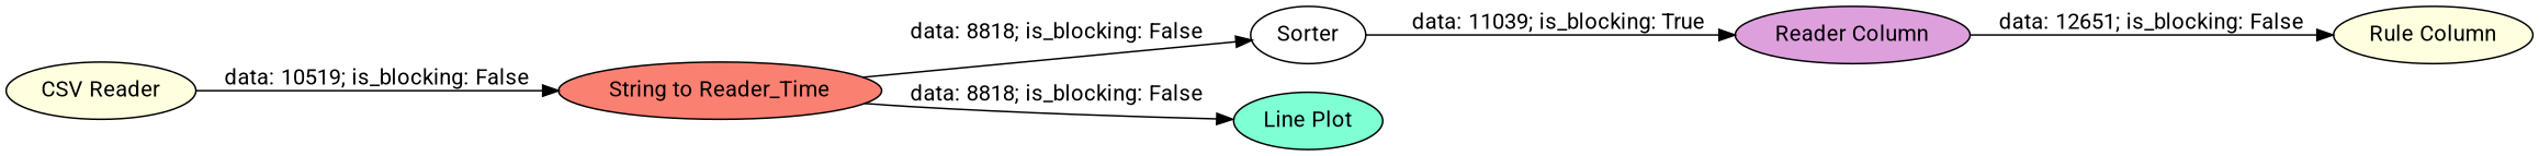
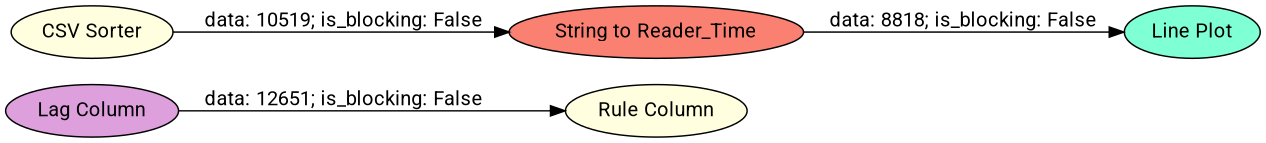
  digraph {
    fontname=Roboto
    rankdir=LR
    node [fillcolor=lightyellow fontname=Roboto style=filled]
    edge [fontname=Roboto]
-   n1 [fillcolor=plum label="Reader Column"]
+   n1 [fillcolor=plum label="Lag Column"]
    n2 [label="Rule Column"]
-   n3 [fillcolor=white label=Sorter]
    n4 [fillcolor=salmon label="String to Reader_Time"]
    n5 [fillcolor=aquamarine label="Line Plot"]
-   n6 [label="CSV Reader"]
+   n6 [label="CSV Sorter"]
    n1 -> n2 [label="data: 12651; is_blocking: False"]
-   n3 -> n1 [label="data: 11039; is_blocking: True"]
-   n4 -> n3 [label="data: 8818; is_blocking: False"]
    n4 -> n5 [label="data: 8818; is_blocking: False"]
    n6 -> n4 [label="data: 10519; is_blocking: False"]
  }
